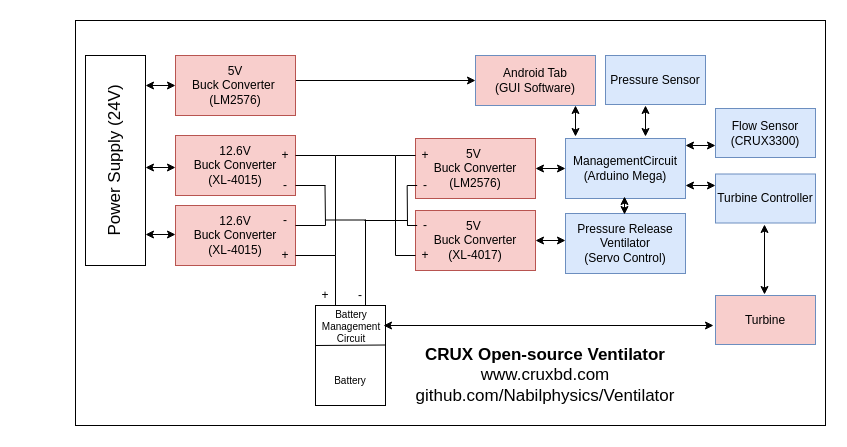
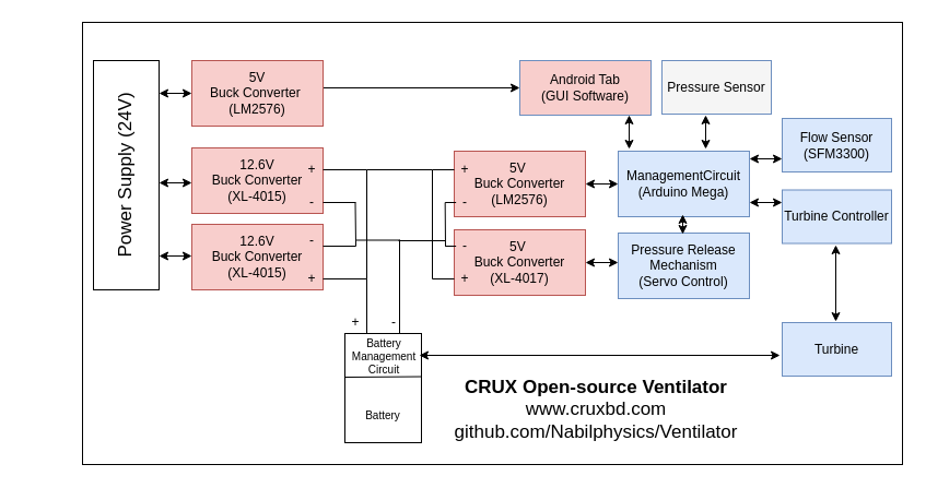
  <mxCell id="0" />
  <mxCell id="1" parent="0" />
  <mxCell id="2" value="" style="rounded=0;whiteSpace=wrap;html=1;fontSize=17;fontColor=#000000;labelBackgroundColor=none;" vertex="1" parent="1"><mxGeometry x="75" y="20" width="750" height="405" as="geometry" /></mxCell>
  <mxCell id="3" value="" style="edgeStyle=orthogonalEdgeStyle;rounded=0;orthogonalLoop=1;jettySize=auto;html=1;" edge="1" parent="1" target="9"><mxGeometry relative="1" as="geometry"><mxPoint x="295" y="85" as="sourcePoint" /><Array as="points"><mxPoint x="295" y="80" /></Array></mxGeometry></mxCell>
  <mxCell id="4" value="5V&lt;br&gt;Buck Converter&amp;nbsp;&lt;br&gt;(LM2576)" style="rounded=0;whiteSpace=wrap;html=1;fillColor=#f8cecc;strokeColor=#b85450;" vertex="1" parent="1"><mxGeometry x="175" y="55" width="120" height="60" as="geometry" /></mxCell>
  <mxCell id="5" value="12.6V&lt;br&gt;Buck Converter&lt;br&gt;(XL-4015)" style="rounded=0;whiteSpace=wrap;html=1;fillColor=#f8cecc;strokeColor=#b85450;" vertex="1" parent="1"><mxGeometry x="175" y="135" width="120" height="60" as="geometry" /></mxCell>
  <mxCell id="6" value="12.6V&lt;br&gt;Buck Converter&lt;br&gt;(XL-4015)" style="rounded=0;whiteSpace=wrap;html=1;fillColor=#f8cecc;strokeColor=#b85450;" vertex="1" parent="1"><mxGeometry x="175" y="205" width="120" height="60" as="geometry" /></mxCell>
  <mxCell id="7" value="" style="whiteSpace=wrap;html=1;" vertex="1" parent="1"><mxGeometry x="315" y="305" width="70" height="100" as="geometry" /></mxCell>
  <mxCell id="8" value="" style="endArrow=classic;startArrow=classic;html=1;" edge="1" parent="1"><mxGeometry width="50" height="50" relative="1" as="geometry"><mxPoint x="145" y="234" as="sourcePoint" /><mxPoint x="175" y="234" as="targetPoint" /></mxGeometry></mxCell>
  <mxCell id="9" value="Android Tab&lt;br&gt;(GUI Software)" style="rounded=0;whiteSpace=wrap;html=1;fillColor=#f8cecc;strokeColor=#6c8ebf;" vertex="1" parent="1"><mxGeometry x="475" y="55" width="120" height="50" as="geometry" /></mxCell>
  <mxCell id="10" value="" style="endArrow=none;html=1;" edge="1" parent="1"><mxGeometry width="50" height="50" relative="1" as="geometry"><mxPoint x="335" y="305" as="sourcePoint" /><mxPoint x="335" y="255" as="targetPoint" /></mxGeometry></mxCell>
  <mxCell id="11" value="+" style="text;html=1;strokeColor=none;fillColor=none;align=center;verticalAlign=middle;whiteSpace=wrap;rounded=0;" vertex="1" parent="1"><mxGeometry x="265" y="145" width="40" height="20" as="geometry" /></mxCell>
  <mxCell id="12" value="+" style="text;html=1;strokeColor=none;fillColor=none;align=center;verticalAlign=middle;whiteSpace=wrap;rounded=0;" vertex="1" parent="1"><mxGeometry x="265" y="245" width="40" height="20" as="geometry" /></mxCell>
  <mxCell id="13" value="-" style="text;html=1;strokeColor=none;fillColor=none;align=center;verticalAlign=middle;whiteSpace=wrap;rounded=0;" vertex="1" parent="1"><mxGeometry x="265" y="175" width="40" height="20" as="geometry" /></mxCell>
  <mxCell id="14" value="-" style="text;html=1;strokeColor=none;fillColor=none;align=center;verticalAlign=middle;whiteSpace=wrap;rounded=0;" vertex="1" parent="1"><mxGeometry x="265" y="210" width="40" height="20" as="geometry" /></mxCell>
  <mxCell id="15" value="" style="endArrow=none;html=1;" edge="1" parent="1"><mxGeometry width="50" height="50" relative="1" as="geometry"><mxPoint x="365" y="305" as="sourcePoint" /><mxPoint x="365" y="219" as="targetPoint" /></mxGeometry></mxCell>
  <mxCell id="16" value="" style="endArrow=none;html=1;" edge="1" parent="1"><mxGeometry width="50" height="50" relative="1" as="geometry"><mxPoint x="325" y="219.5" as="sourcePoint" /><mxPoint x="365" y="219.5" as="targetPoint" /></mxGeometry></mxCell>
  <mxCell id="17" value="-" style="text;html=1;strokeColor=none;fillColor=none;align=center;verticalAlign=middle;whiteSpace=wrap;rounded=0;" vertex="1" parent="1"><mxGeometry x="340" y="285" width="40" height="20" as="geometry" /></mxCell>
  <mxCell id="18" value="+" style="text;html=1;strokeColor=none;fillColor=none;align=center;verticalAlign=middle;whiteSpace=wrap;rounded=0;" vertex="1" parent="1"><mxGeometry x="305" y="285" width="40" height="20" as="geometry" /></mxCell>
  <mxCell id="19" value="5V&amp;nbsp;&lt;br&gt;Buck Converter&lt;br&gt;(LM2576)" style="rounded=0;whiteSpace=wrap;html=1;fillColor=#f8cecc;strokeColor=#b85450;" vertex="1" parent="1"><mxGeometry x="415" y="138" width="120" height="60" as="geometry" /></mxCell>
  <mxCell id="20" value="5V&amp;nbsp;&lt;br&gt;Buck Converter&lt;br&gt;(XL-4017)" style="rounded=0;whiteSpace=wrap;html=1;fillColor=#f8cecc;strokeColor=#b85450;" vertex="1" parent="1"><mxGeometry x="415" y="210" width="120" height="60" as="geometry" /></mxCell>
  <mxCell id="21" value="ManagementCircuit&lt;br&gt;(Arduino Mega)" style="rounded=0;whiteSpace=wrap;html=1;fillColor=#dae8fc;strokeColor=#6c8ebf;" vertex="1" parent="1"><mxGeometry x="565" y="138" width="120" height="60" as="geometry" /></mxCell>
- <mxCell id="22" value="Pressure Release Ventilator&lt;br&gt;(Servo Control)" style="rounded=0;whiteSpace=wrap;html=1;fillColor=#dae8fc;strokeColor=#6c8ebf;" vertex="1" parent="1"><mxGeometry x="565" y="213" width="120" height="60" as="geometry" /></mxCell>
- <mxCell id="23" value="Pressure Sensor" style="rounded=0;whiteSpace=wrap;html=1;fillColor=#dae8fc;strokeColor=#6c8ebf;" vertex="1" parent="1"><mxGeometry x="605" y="55" width="100" height="49" as="geometry" /></mxCell>
- <mxCell id="24" value="Flow Sensor&lt;br&gt;(CRUX3300)" style="rounded=0;whiteSpace=wrap;html=1;fillColor=#dae8fc;strokeColor=#6c8ebf;" vertex="1" parent="1"><mxGeometry x="715" y="108" width="100" height="49" as="geometry" /></mxCell>
+ <mxCell id="22" value="Pressure Release Mechanism&lt;br&gt;(Servo Control)" style="rounded=0;whiteSpace=wrap;html=1;fillColor=#dae8fc;strokeColor=#6c8ebf;" vertex="1" parent="1"><mxGeometry x="565" y="213" width="120" height="60" as="geometry" /></mxCell>
+ <mxCell id="23" value="Pressure Sensor" style="rounded=0;whiteSpace=wrap;html=1;fillColor=#f5f5f5;strokeColor=#6c8ebf;" vertex="1" parent="1"><mxGeometry x="605" y="55" width="100" height="49" as="geometry" /></mxCell>
+ <mxCell id="24" value="Flow Sensor&lt;br&gt;(SFM3300)" style="rounded=0;whiteSpace=wrap;html=1;fillColor=#dae8fc;strokeColor=#6c8ebf;" vertex="1" parent="1"><mxGeometry x="715" y="108" width="100" height="49" as="geometry" /></mxCell>
  <mxCell id="25" value="" style="endArrow=none;html=1;entryX=1.007;entryY=0.395;entryDx=0;entryDy=0;entryPerimeter=0;" edge="1" parent="1" target="7"><mxGeometry width="50" height="50" relative="1" as="geometry"><mxPoint x="315" y="345" as="sourcePoint" /><mxPoint x="355" y="345" as="targetPoint" /></mxGeometry></mxCell>
  <mxCell id="26" value="Battery Management&lt;br style=&quot;font-size: 10px;&quot;&gt;Circuit" style="text;html=1;strokeColor=none;fillColor=none;align=center;verticalAlign=middle;whiteSpace=wrap;rounded=0;fontSize=10;" vertex="1" parent="1"><mxGeometry x="342" y="321" width="18" height="10" as="geometry" /></mxCell>
  <mxCell id="27" value="Battery" style="text;html=1;strokeColor=none;fillColor=none;align=center;verticalAlign=middle;whiteSpace=wrap;rounded=0;fontSize=10;" vertex="1" parent="1"><mxGeometry x="341" y="375" width="18" height="10" as="geometry" /></mxCell>
  <mxCell id="28" value="" style="group" vertex="1" connectable="0" parent="1"><mxGeometry x="295" y="185" width="30" height="40" as="geometry" /></mxCell>
  <mxCell id="29" value="" style="endArrow=none;html=1;" edge="1" parent="28"><mxGeometry width="50" height="50" relative="1" as="geometry"><mxPoint as="sourcePoint" /><mxPoint x="30" as="targetPoint" /></mxGeometry></mxCell>
  <mxCell id="30" value="" style="endArrow=none;html=1;" edge="1" parent="28"><mxGeometry width="50" height="50" relative="1" as="geometry"><mxPoint y="40" as="sourcePoint" /><mxPoint x="30" y="40" as="targetPoint" /></mxGeometry></mxCell>
  <mxCell id="31" value="" style="endArrow=none;html=1;" edge="1" parent="28"><mxGeometry width="50" height="50" relative="1" as="geometry"><mxPoint x="29.5" as="sourcePoint" /><mxPoint x="30" y="40" as="targetPoint" /></mxGeometry></mxCell>
  <mxCell id="32" value="" style="group;rotation=180;" vertex="1" connectable="0" parent="1"><mxGeometry x="415" y="185" width="10" height="40" as="geometry" /></mxCell>
  <mxCell id="33" value="" style="endArrow=none;html=1;" edge="1" parent="32"><mxGeometry width="50" height="50" relative="1" as="geometry"><mxPoint x="1.667" y="40" as="sourcePoint" /><mxPoint x="-8.333" y="40" as="targetPoint" /></mxGeometry></mxCell>
  <mxCell id="34" value="" style="endArrow=none;html=1;" edge="1" parent="32"><mxGeometry width="50" height="50" relative="1" as="geometry"><mxPoint x="1.667" as="sourcePoint" /><mxPoint x="-8.333" as="targetPoint" /></mxGeometry></mxCell>
  <mxCell id="35" value="" style="endArrow=none;html=1;" edge="1" parent="32"><mxGeometry width="50" height="50" relative="1" as="geometry"><mxPoint x="-8" y="40" as="sourcePoint" /><mxPoint x="-8.333" as="targetPoint" /></mxGeometry></mxCell>
  <mxCell id="36" value="" style="group" vertex="1" connectable="0" parent="1"><mxGeometry x="295" y="155" width="40" height="100" as="geometry" /></mxCell>
  <mxCell id="37" value="" style="endArrow=none;html=1;" edge="1" parent="36"><mxGeometry width="50" height="50" relative="1" as="geometry"><mxPoint as="sourcePoint" /><mxPoint x="40" as="targetPoint" /></mxGeometry></mxCell>
  <mxCell id="38" value="" style="endArrow=none;html=1;" edge="1" parent="36"><mxGeometry width="50" height="50" relative="1" as="geometry"><mxPoint y="100" as="sourcePoint" /><mxPoint x="40" y="100" as="targetPoint" /></mxGeometry></mxCell>
  <mxCell id="39" value="" style="endArrow=none;html=1;" edge="1" parent="36"><mxGeometry width="50" height="50" relative="1" as="geometry"><mxPoint x="40" y="100" as="sourcePoint" /><mxPoint x="40" as="targetPoint" /></mxGeometry></mxCell>
  <mxCell id="40" value="" style="group;rotation=180;" vertex="1" connectable="0" parent="1"><mxGeometry x="405" y="155" width="40" height="100" as="geometry" /></mxCell>
  <mxCell id="41" value="" style="endArrow=none;html=1;" edge="1" parent="40"><mxGeometry width="50" height="50" relative="1" as="geometry"><mxPoint x="10" y="100" as="sourcePoint" /><mxPoint x="-10" y="100" as="targetPoint" /></mxGeometry></mxCell>
  <mxCell id="42" value="" style="endArrow=none;html=1;" edge="1" parent="40"><mxGeometry width="50" height="50" relative="1" as="geometry"><mxPoint x="10" as="sourcePoint" /><mxPoint x="-10" as="targetPoint" /></mxGeometry></mxCell>
  <mxCell id="43" value="" style="endArrow=none;html=1;" edge="1" parent="40"><mxGeometry width="50" height="50" relative="1" as="geometry"><mxPoint x="-10" as="sourcePoint" /><mxPoint x="-10" y="100" as="targetPoint" /></mxGeometry></mxCell>
  <mxCell id="44" value="-" style="text;html=1;strokeColor=none;fillColor=none;align=center;verticalAlign=middle;whiteSpace=wrap;rounded=0;" vertex="1" parent="40"><mxGeometry y="20" width="40" height="20" as="geometry" /></mxCell>
  <mxCell id="45" value="" style="endArrow=none;html=1;" edge="1" parent="1"><mxGeometry width="50" height="50" relative="1" as="geometry"><mxPoint x="335" y="155" as="sourcePoint" /><mxPoint x="395" y="155" as="targetPoint" /></mxGeometry></mxCell>
  <mxCell id="46" value="" style="endArrow=none;html=1;" edge="1" parent="1"><mxGeometry width="50" height="50" relative="1" as="geometry"><mxPoint x="364" y="220" as="sourcePoint" /><mxPoint x="407" y="220" as="targetPoint" /></mxGeometry></mxCell>
  <mxCell id="47" value="+" style="text;html=1;strokeColor=none;fillColor=none;align=center;verticalAlign=middle;whiteSpace=wrap;rounded=0;" vertex="1" parent="1"><mxGeometry x="405" y="145" width="40" height="20" as="geometry" /></mxCell>
  <mxCell id="48" value="+" style="text;html=1;strokeColor=none;fillColor=none;align=center;verticalAlign=middle;whiteSpace=wrap;rounded=0;" vertex="1" parent="1"><mxGeometry x="405" y="245" width="40" height="20" as="geometry" /></mxCell>
  <mxCell id="49" value="-" style="text;html=1;strokeColor=none;fillColor=none;align=center;verticalAlign=middle;whiteSpace=wrap;rounded=0;" vertex="1" parent="1"><mxGeometry x="405" y="215" width="40" height="20" as="geometry" /></mxCell>
- <mxCell id="50" value="Turbine&lt;br&gt;" style="rounded=0;whiteSpace=wrap;html=1;fillColor=#f8cecc;strokeColor=#6c8ebf;" vertex="1" parent="1"><mxGeometry x="715" y="295" width="100" height="49" as="geometry" /></mxCell>
+ <mxCell id="50" value="Turbine&lt;br&gt;" style="rounded=0;whiteSpace=wrap;html=1;fillColor=#dae8fc;strokeColor=#6c8ebf;" vertex="1" parent="1"><mxGeometry x="715" y="295" width="100" height="49" as="geometry" /></mxCell>
  <mxCell id="51" value="" style="endArrow=classic;startArrow=classic;html=1;" edge="1" parent="1"><mxGeometry width="50" height="50" relative="1" as="geometry"><mxPoint x="383" y="325" as="sourcePoint" /><mxPoint x="713" y="325" as="targetPoint" /></mxGeometry></mxCell>
  <mxCell id="52" value="Turbine Controller" style="rounded=0;whiteSpace=wrap;html=1;fillColor=#dae8fc;strokeColor=#6c8ebf;" vertex="1" parent="1"><mxGeometry x="715" y="173.5" width="100" height="49" as="geometry" /></mxCell>
  <mxCell id="53" value="" style="endArrow=classic;startArrow=classic;html=1;" edge="1" parent="1"><mxGeometry width="50" height="50" relative="1" as="geometry"><mxPoint x="764" y="224" as="sourcePoint" /><mxPoint x="764" y="294" as="targetPoint" /></mxGeometry></mxCell>
  <mxCell id="54" value="" style="endArrow=classic;startArrow=classic;html=1;" edge="1" parent="1"><mxGeometry width="50" height="50" relative="1" as="geometry"><mxPoint x="715" y="185" as="sourcePoint" /><mxPoint x="685" y="185" as="targetPoint" /></mxGeometry></mxCell>
  <mxCell id="55" value="" style="endArrow=classic;startArrow=classic;html=1;" edge="1" parent="1"><mxGeometry width="50" height="50" relative="1" as="geometry"><mxPoint x="715" y="145" as="sourcePoint" /><mxPoint x="685" y="145" as="targetPoint" /></mxGeometry></mxCell>
  <mxCell id="56" value="" style="endArrow=classic;startArrow=classic;html=1;" edge="1" parent="1"><mxGeometry width="50" height="50" relative="1" as="geometry"><mxPoint x="565" y="168" as="sourcePoint" /><mxPoint x="535" y="168" as="targetPoint" /></mxGeometry></mxCell>
  <mxCell id="57" value="" style="endArrow=classic;startArrow=classic;html=1;" edge="1" parent="1"><mxGeometry width="50" height="50" relative="1" as="geometry"><mxPoint x="565" y="240" as="sourcePoint" /><mxPoint x="535" y="240" as="targetPoint" /></mxGeometry></mxCell>
  <mxCell id="58" value="" style="endArrow=classic;startArrow=classic;html=1;" edge="1" parent="1"><mxGeometry width="50" height="50" relative="1" as="geometry"><mxPoint x="645" y="136" as="sourcePoint" /><mxPoint x="645" y="105" as="targetPoint" /></mxGeometry></mxCell>
  <mxCell id="59" value="" style="endArrow=classic;startArrow=classic;html=1;" edge="1" parent="1"><mxGeometry width="50" height="50" relative="1" as="geometry"><mxPoint x="624" y="214" as="sourcePoint" /><mxPoint x="624" y="196" as="targetPoint" /></mxGeometry></mxCell>
  <mxCell id="60" value="" style="whiteSpace=wrap;html=1;fontSize=10;" vertex="1" parent="1"><mxGeometry x="85" y="55" width="60" height="210" as="geometry" /></mxCell>
  <mxCell id="61" value="Power Supply (24V)" style="text;html=1;strokeColor=none;fillColor=none;align=center;verticalAlign=middle;whiteSpace=wrap;rounded=0;fontSize=17;rotation=-90;" vertex="1" parent="1"><mxGeometry x="20" y="150" width="190" height="20" as="geometry" /></mxCell>
  <mxCell id="62" value="" style="endArrow=classic;startArrow=classic;html=1;" edge="1" parent="1"><mxGeometry width="50" height="50" relative="1" as="geometry"><mxPoint x="145" y="85" as="sourcePoint" /><mxPoint x="175" y="85" as="targetPoint" /></mxGeometry></mxCell>
  <mxCell id="63" value="" style="endArrow=classic;startArrow=classic;html=1;" edge="1" parent="1"><mxGeometry width="50" height="50" relative="1" as="geometry"><mxPoint x="145" y="167" as="sourcePoint" /><mxPoint x="175" y="167" as="targetPoint" /></mxGeometry></mxCell>
  <mxCell id="64" value="&lt;b&gt;CRUX Open-source Ventilator&lt;br&gt;&lt;/b&gt;www.cruxbd.com&lt;br&gt;github.com/Nabilphysics/Ventilator" style="text;html=1;strokeColor=none;fillColor=none;align=center;verticalAlign=middle;whiteSpace=wrap;rounded=0;fontSize=17;" vertex="1" parent="1"><mxGeometry x="415" y="365" width="260" height="20" as="geometry" /></mxCell>
  <mxCell id="65" value="" style="endArrow=classic;startArrow=classic;html=1;" edge="1" parent="1"><mxGeometry width="50" height="50" relative="1" as="geometry"><mxPoint x="575" y="136" as="sourcePoint" /><mxPoint x="575" y="105" as="targetPoint" /></mxGeometry></mxCell>
